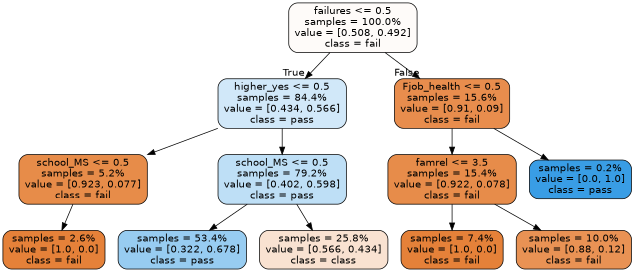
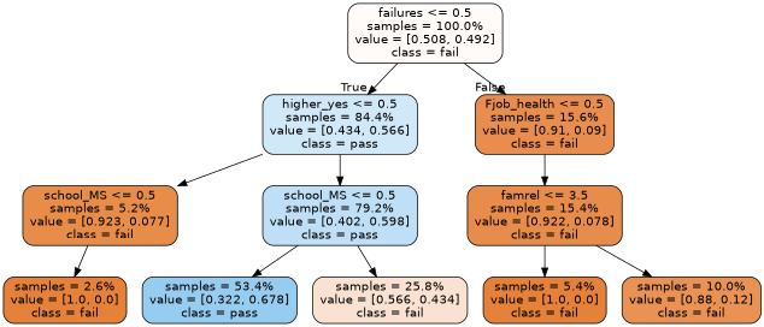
  digraph {
    node [color=black fillcolor="#e58139" fontname=helvetica shape=box style="filled, rounded"]
    edge [fontname=helvetica]
    n1 [fillcolor="#fefbf9" label="failures <= 0.5\nsamples = 100.0%\nvalue = [0.508, 0.492]\nclass = fail"]
    n2 [fillcolor="#d1e8f9" label="higher_yes <= 0.5\nsamples = 84.4%\nvalue = [0.434, 0.566]\nclass = pass"]
    n3 [fillcolor="#e88d4d" label="Fjob_health <= 0.5\nsamples = 15.6%\nvalue = [0.91, 0.09]\nclass = fail"]
    n4 [fillcolor="#e78c49" label="school_MS <= 0.5\nsamples = 5.2%\nvalue = [0.923, 0.077]\nclass = fail"]
    n5 [fillcolor="#bedff6" label="school_MS <= 0.5\nsamples = 79.2%\nvalue = [0.402, 0.598]\nclass = pass"]
    n6 [fillcolor="#e78c4a" label="famrel <= 3.5\nsamples = 15.4%\nvalue = [0.922, 0.078]\nclass = fail"]
-   n7 [fillcolor="#399de5" label="samples = 0.2%\nvalue = [0.0, 1.0]\nclass = pass"]
    n8 [label="samples = 2.6%\nvalue = [1.0, 0.0]\nclass = fail"]
    n9 [fillcolor="#97ccf1" label="samples = 53.4%\nvalue = [0.322, 0.678]\nclass = pass"]
-   n10 [fillcolor="#f9e2d1" label="samples = 25.8%\nvalue = [0.566, 0.434]\nclass = class"]
-   n11 [label="samples = 7.4%\nvalue = [1.0, 0.0]\nclass = fail"]
+   n10 [fillcolor="#f9e2d1" label="samples = 25.8%\nvalue = [0.566, 0.434]\nclass = fail"]
+   n11 [label="samples = 5.4%\nvalue = [1.0, 0.0]\nclass = fail"]
    n12 [fillcolor="#e99254" label="samples = 10.0%\nvalue = [0.88, 0.12]\nclass = fail"]
    n1 -> n2 [headlabel=True labelangle=45 labeldistance=2.5]
    n1 -> n3 [headlabel=False labelangle=-45 labeldistance=2.5]
    n2 -> n4
    n2 -> n5
    n3 -> n6
-   n3 -> n7
    n4 -> n8
    n5 -> n9
    n5 -> n10
    n6 -> n11
    n6 -> n12
  }
